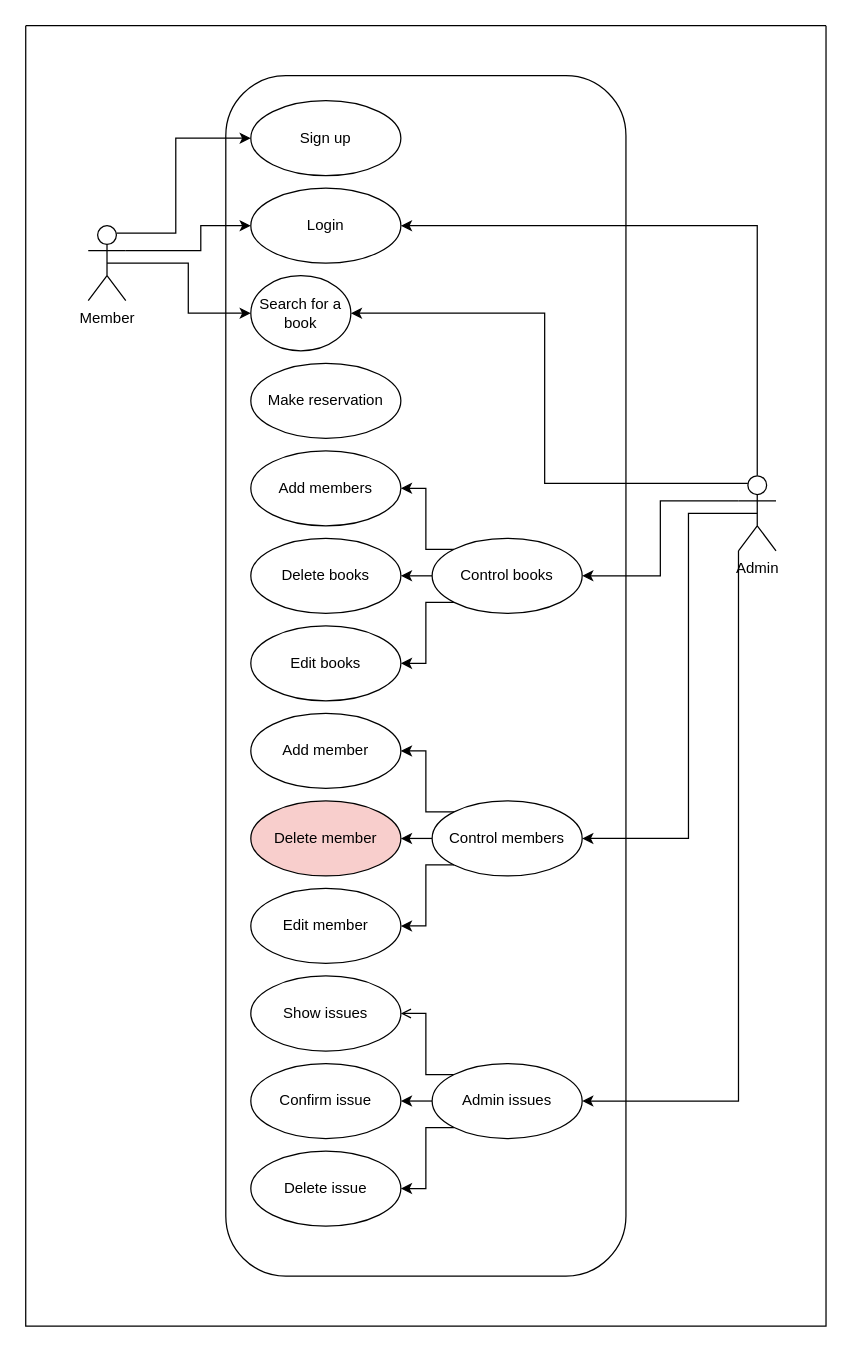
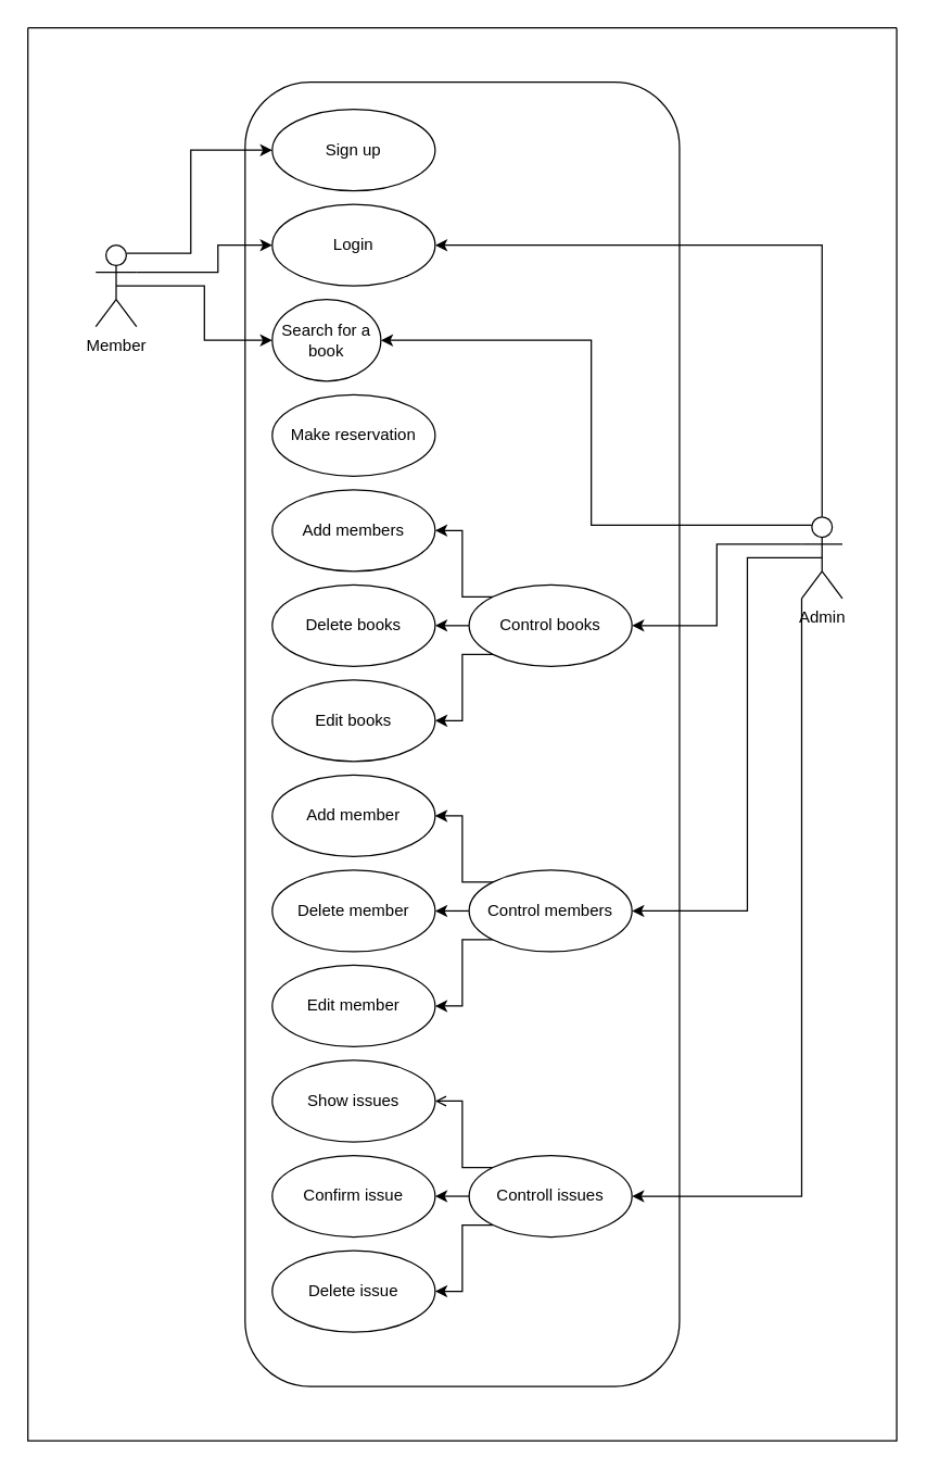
  <mxCell id="0" />
  <mxCell id="1" parent="0" />
  <mxCell id="2" value="" style="rounded=1;whiteSpace=wrap;html=1;" vertex="1" parent="1"><mxGeometry x="180" y="60" width="320" height="960" as="geometry" /></mxCell>
  <mxCell id="3" value="Sign up" style="ellipse;whiteSpace=wrap;html=1;" vertex="1" parent="1"><mxGeometry x="200" y="80" width="120" height="60" as="geometry" /></mxCell>
  <mxCell id="4" value="Login" style="ellipse;whiteSpace=wrap;html=1;" vertex="1" parent="1"><mxGeometry x="200" y="150" width="120" height="60" as="geometry" /></mxCell>
  <mxCell id="5" value="Search for a book" style="ellipse;whiteSpace=wrap;html=1;" vertex="1" parent="1"><mxGeometry x="200" y="220" width="80" height="60" as="geometry" /></mxCell>
  <mxCell id="6" value="Make reservation" style="ellipse;whiteSpace=wrap;html=1;" vertex="1" parent="1"><mxGeometry x="200" y="290" width="120" height="60" as="geometry" /></mxCell>
  <mxCell id="7" value="Add members" style="ellipse;whiteSpace=wrap;html=1;" vertex="1" parent="1"><mxGeometry x="200" y="360" width="120" height="60" as="geometry" /></mxCell>
  <mxCell id="8" value="Delete books" style="ellipse;whiteSpace=wrap;html=1;" vertex="1" parent="1"><mxGeometry x="200" y="430" width="120" height="60" as="geometry" /></mxCell>
  <mxCell id="9" value="Edit books" style="ellipse;whiteSpace=wrap;html=1;" vertex="1" parent="1"><mxGeometry x="200" y="500" width="120" height="60" as="geometry" /></mxCell>
  <mxCell id="10" value="Add member" style="ellipse;whiteSpace=wrap;html=1;" vertex="1" parent="1"><mxGeometry x="200" y="570" width="120" height="60" as="geometry" /></mxCell>
- <mxCell id="11" value="Delete member" style="ellipse;whiteSpace=wrap;html=1;fillColor=#f8cecc;" vertex="1" parent="1"><mxGeometry x="200" y="640" width="120" height="60" as="geometry" /></mxCell>
+ <mxCell id="11" value="Delete member" style="ellipse;whiteSpace=wrap;html=1;" vertex="1" parent="1"><mxGeometry x="200" y="640" width="120" height="60" as="geometry" /></mxCell>
  <mxCell id="12" value="Edit member" style="ellipse;whiteSpace=wrap;html=1;" vertex="1" parent="1"><mxGeometry x="200" y="710" width="120" height="60" as="geometry" /></mxCell>
  <mxCell id="13" style="edgeStyle=orthogonalEdgeStyle;rounded=0;orthogonalLoop=1;jettySize=auto;html=1;exitX=0;exitY=0.333;exitDx=0;exitDy=0;exitPerimeter=0;entryX=1;entryY=0.5;entryDx=0;entryDy=0;" edge="1" parent="1" source="38" target="21"><mxGeometry relative="1" as="geometry" /></mxCell>
  <mxCell id="14" style="edgeStyle=orthogonalEdgeStyle;rounded=0;orthogonalLoop=1;jettySize=auto;html=1;exitX=0.5;exitY=0.5;exitDx=0;exitDy=0;exitPerimeter=0;entryX=1;entryY=0.5;entryDx=0;entryDy=0;" edge="1" parent="1" source="38" target="25"><mxGeometry relative="1" as="geometry"><Array as="points"><mxPoint x="550" y="410" /><mxPoint x="550" y="670" /></Array></mxGeometry></mxCell>
  <mxCell id="15" style="edgeStyle=orthogonalEdgeStyle;rounded=0;orthogonalLoop=1;jettySize=auto;html=1;exitX=0.5;exitY=0;exitDx=0;exitDy=0;exitPerimeter=0;entryX=1;entryY=0.5;entryDx=0;entryDy=0;" edge="1" parent="1" source="38" target="4"><mxGeometry relative="1" as="geometry" /></mxCell>
  <mxCell id="16" style="edgeStyle=orthogonalEdgeStyle;rounded=0;orthogonalLoop=1;jettySize=auto;html=1;exitX=0.25;exitY=0.1;exitDx=0;exitDy=0;exitPerimeter=0;entryX=1;entryY=0.5;entryDx=0;entryDy=0;" edge="1" parent="1" source="38" target="5"><mxGeometry relative="1" as="geometry" /></mxCell>
  <mxCell id="17" style="edgeStyle=orthogonalEdgeStyle;rounded=0;orthogonalLoop=1;jettySize=auto;html=1;exitX=0;exitY=1;exitDx=0;exitDy=0;exitPerimeter=0;entryX=1;entryY=0.5;entryDx=0;entryDy=0;" edge="1" parent="1" source="38" target="30"><mxGeometry relative="1" as="geometry" /></mxCell>
  <mxCell id="18" style="edgeStyle=orthogonalEdgeStyle;rounded=0;orthogonalLoop=1;jettySize=auto;html=1;exitX=0;exitY=0;exitDx=0;exitDy=0;entryX=1;entryY=0.5;entryDx=0;entryDy=0;" edge="1" parent="1" source="21" target="7"><mxGeometry relative="1" as="geometry"><Array as="points"><mxPoint x="340" y="439" /><mxPoint x="340" y="390" /></Array></mxGeometry></mxCell>
  <mxCell id="19" style="edgeStyle=orthogonalEdgeStyle;rounded=0;orthogonalLoop=1;jettySize=auto;html=1;exitX=0;exitY=0.5;exitDx=0;exitDy=0;entryX=1;entryY=0.5;entryDx=0;entryDy=0;" edge="1" parent="1" source="21" target="8"><mxGeometry relative="1" as="geometry" /></mxCell>
  <mxCell id="20" style="edgeStyle=orthogonalEdgeStyle;rounded=0;orthogonalLoop=1;jettySize=auto;html=1;exitX=0;exitY=1;exitDx=0;exitDy=0;entryX=1;entryY=0.5;entryDx=0;entryDy=0;" edge="1" parent="1" source="21" target="9"><mxGeometry relative="1" as="geometry"><Array as="points"><mxPoint x="340" y="481" /><mxPoint x="340" y="530" /></Array></mxGeometry></mxCell>
  <mxCell id="21" value="Control books" style="ellipse;whiteSpace=wrap;html=1;" vertex="1" parent="1"><mxGeometry x="345" y="430" width="120" height="60" as="geometry" /></mxCell>
  <mxCell id="22" style="edgeStyle=orthogonalEdgeStyle;rounded=0;orthogonalLoop=1;jettySize=auto;html=1;exitX=0;exitY=0.5;exitDx=0;exitDy=0;entryX=1;entryY=0.5;entryDx=0;entryDy=0;" edge="1" parent="1" source="25" target="11"><mxGeometry relative="1" as="geometry" /></mxCell>
  <mxCell id="23" style="edgeStyle=orthogonalEdgeStyle;rounded=0;orthogonalLoop=1;jettySize=auto;html=1;exitX=0;exitY=0;exitDx=0;exitDy=0;entryX=1;entryY=0.5;entryDx=0;entryDy=0;" edge="1" parent="1" source="25" target="10"><mxGeometry relative="1" as="geometry"><Array as="points"><mxPoint x="340" y="649" /><mxPoint x="340" y="600" /></Array></mxGeometry></mxCell>
  <mxCell id="24" style="edgeStyle=orthogonalEdgeStyle;rounded=0;orthogonalLoop=1;jettySize=auto;html=1;exitX=0;exitY=1;exitDx=0;exitDy=0;entryX=1;entryY=0.5;entryDx=0;entryDy=0;" edge="1" parent="1" source="25" target="12"><mxGeometry relative="1" as="geometry"><Array as="points"><mxPoint x="340" y="691" /><mxPoint x="340" y="740" /></Array></mxGeometry></mxCell>
  <mxCell id="25" value="Control members" style="ellipse;whiteSpace=wrap;html=1;" vertex="1" parent="1"><mxGeometry x="345" y="640" width="120" height="60" as="geometry" /></mxCell>
  <mxCell id="26" value="Show issues" style="ellipse;whiteSpace=wrap;html=1;" vertex="1" parent="1"><mxGeometry x="200" y="780" width="120" height="60" as="geometry" /></mxCell>
  <mxCell id="27" style="edgeStyle=orthogonalEdgeStyle;rounded=0;orthogonalLoop=1;jettySize=auto;html=1;exitX=0;exitY=0.5;exitDx=0;exitDy=0;entryX=1;entryY=0.5;entryDx=0;entryDy=0;" edge="1" parent="1" source="30" target="31"><mxGeometry relative="1" as="geometry" /></mxCell>
  <mxCell id="28" style="edgeStyle=orthogonalEdgeStyle;rounded=0;orthogonalLoop=1;jettySize=auto;html=1;exitX=0;exitY=0;exitDx=0;exitDy=0;entryX=1;entryY=0.5;entryDx=0;entryDy=0;endArrow=open;" edge="1" parent="1" source="30" target="26"><mxGeometry relative="1" as="geometry"><Array as="points"><mxPoint x="340" y="859" /><mxPoint x="340" y="810" /></Array></mxGeometry></mxCell>
  <mxCell id="29" style="edgeStyle=orthogonalEdgeStyle;rounded=0;orthogonalLoop=1;jettySize=auto;html=1;exitX=0;exitY=1;exitDx=0;exitDy=0;entryX=1;entryY=0.5;entryDx=0;entryDy=0;" edge="1" parent="1" source="30" target="32"><mxGeometry relative="1" as="geometry"><Array as="points"><mxPoint x="340" y="901" /><mxPoint x="340" y="950" /></Array></mxGeometry></mxCell>
- <mxCell id="30" value="Admin issues" style="ellipse;whiteSpace=wrap;html=1;" vertex="1" parent="1"><mxGeometry x="345" y="850" width="120" height="60" as="geometry" /></mxCell>
+ <mxCell id="30" value="Controll issues" style="ellipse;whiteSpace=wrap;html=1;" vertex="1" parent="1"><mxGeometry x="345" y="850" width="120" height="60" as="geometry" /></mxCell>
  <mxCell id="31" value="Confirm issue" style="ellipse;whiteSpace=wrap;html=1;" vertex="1" parent="1"><mxGeometry x="200" y="850" width="120" height="60" as="geometry" /></mxCell>
  <mxCell id="32" value="Delete issue" style="ellipse;whiteSpace=wrap;html=1;" vertex="1" parent="1"><mxGeometry x="200" y="920" width="120" height="60" as="geometry" /></mxCell>
  <mxCell id="33" style="edgeStyle=orthogonalEdgeStyle;rounded=0;orthogonalLoop=1;jettySize=auto;html=1;exitX=0.5;exitY=0.5;exitDx=0;exitDy=0;exitPerimeter=0;entryX=0;entryY=0.5;entryDx=0;entryDy=0;" edge="1" parent="1" source="34" target="5"><mxGeometry relative="1" as="geometry" /></mxCell>
  <mxCell id="34" value="Member" style="shape=umlActor;verticalLabelPosition=bottom;verticalAlign=top;html=1;outlineConnect=0;" vertex="1" parent="1"><mxGeometry x="70" y="180" width="30" height="60" as="geometry" /></mxCell>
  <mxCell id="35" style="edgeStyle=orthogonalEdgeStyle;rounded=0;orthogonalLoop=1;jettySize=auto;html=1;exitX=1;exitY=0.333;exitDx=0;exitDy=0;exitPerimeter=0;entryX=0;entryY=0.5;entryDx=0;entryDy=0;" edge="1" parent="1" source="34" target="4"><mxGeometry relative="1" as="geometry"><mxPoint x="130" y="240" as="targetPoint" /><Array as="points"><mxPoint x="160" y="200" /><mxPoint x="160" y="180" /></Array></mxGeometry></mxCell>
  <mxCell id="36" style="edgeStyle=orthogonalEdgeStyle;rounded=0;orthogonalLoop=1;jettySize=auto;html=1;exitX=0.75;exitY=0.1;exitDx=0;exitDy=0;exitPerimeter=0;entryX=0;entryY=0.5;entryDx=0;entryDy=0;" edge="1" parent="1" source="34" target="3"><mxGeometry relative="1" as="geometry"><Array as="points"><mxPoint x="140" y="186" /><mxPoint x="140" y="110" /></Array></mxGeometry></mxCell>
  <mxCell id="37" value="" style="swimlane;startSize=0;" vertex="1" parent="1"><mxGeometry x="20" y="20" width="640" height="1040" as="geometry" /></mxCell>
  <mxCell id="38" value="Admin" style="shape=umlActor;verticalLabelPosition=bottom;verticalAlign=top;html=1;outlineConnect=0;" vertex="1" parent="37"><mxGeometry x="570" y="360" width="30" height="60" as="geometry" /></mxCell>
